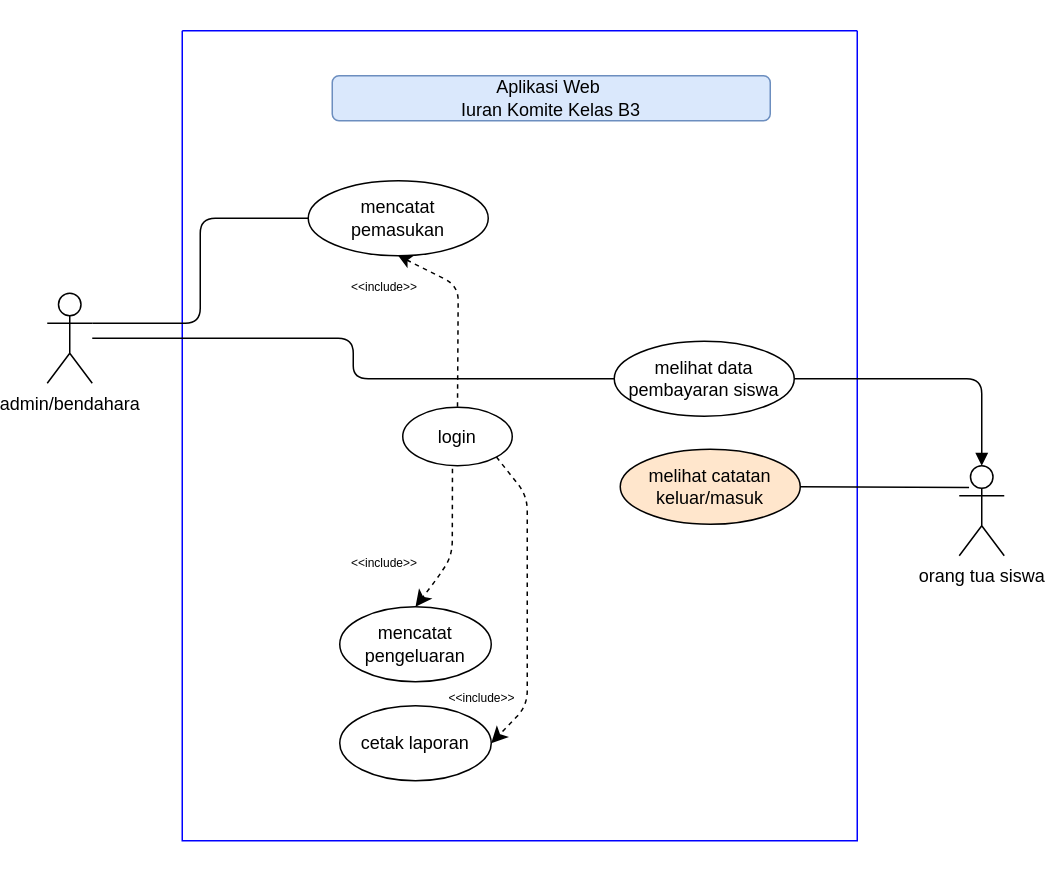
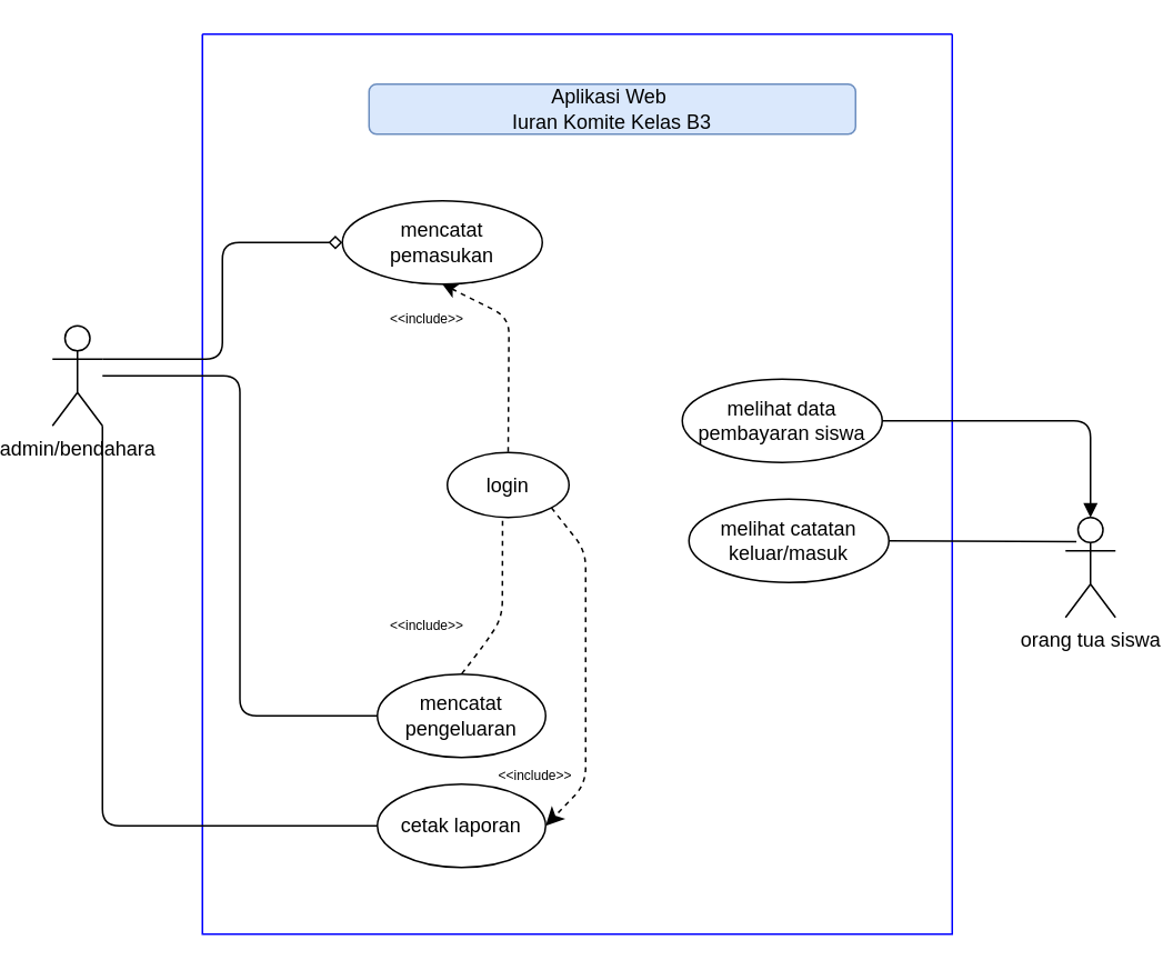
  <mxCell id="0" />
  <mxCell id="1" parent="0" />
  <mxCell id="2" value="" style="swimlane;startSize=0;fillColor=#fff2cc;strokeColor=#0000FF;" vertex="1" parent="1"><mxGeometry x="110" y="20" width="450" height="540" as="geometry"><mxRectangle x="180" y="160" width="50" height="40" as="alternateBounds" /></mxGeometry></mxCell>
  <mxCell id="3" value="Aplikasi Web&amp;nbsp;&lt;div&gt;Iuran Komite Kelas B3&lt;/div&gt;" style="text;html=1;align=center;verticalAlign=middle;whiteSpace=wrap;rounded=1;fillColor=#dae8fc;strokeColor=#6c8ebf;fillStyle=solid;gradientColor=none;perimeterSpacing=0;strokeWidth=1;spacingTop=1;spacingBottom=1;" vertex="1" parent="2"><mxGeometry x="100" y="30" width="292" height="30" as="geometry" /></mxCell>
  <mxCell id="4" style="edgeStyle=none;curved=0;rounded=1;orthogonalLoop=1;jettySize=auto;html=1;entryX=1;entryY=0.5;entryDx=0;entryDy=0;fontSize=12;startSize=8;endSize=8;dashed=1;exitX=1;exitY=1;exitDx=0;exitDy=0;" edge="1" parent="2" source="5" target="17"><mxGeometry relative="1" as="geometry"><Array as="points"><mxPoint x="230" y="310" /><mxPoint x="230" y="450" /></Array></mxGeometry></mxCell>
  <mxCell id="5" value="login" style="ellipse;whiteSpace=wrap;html=1;" vertex="1" parent="2"><mxGeometry x="147" y="251" width="73" height="39" as="geometry" /></mxCell>
  <mxCell id="6" value="mencatat&lt;div&gt;pemasukan&lt;/div&gt;" style="ellipse;whiteSpace=wrap;html=1;" vertex="1" parent="2"><mxGeometry x="84" y="100" width="120" height="50" as="geometry" /></mxCell>
  <mxCell id="7" value="" style="endArrow=none;dashed=1;html=1;rounded=1;exitX=0.5;exitY=1;exitDx=0;exitDy=0;entryX=0.5;entryY=0;entryDx=0;entryDy=0;startArrow=classic;startFill=1;curved=0;" edge="1" parent="2" source="6" target="5"><mxGeometry width="50" height="50" relative="1" as="geometry"><mxPoint x="169.36" y="198.75" as="sourcePoint" /><mxPoint x="169.64" y="102.35" as="targetPoint" /><Array as="points"><mxPoint x="184" y="170" /></Array></mxGeometry></mxCell>
  <mxCell id="8" value="&amp;lt;&amp;lt;include&amp;gt;&amp;gt;" style="text;html=1;align=center;verticalAlign=middle;whiteSpace=wrap;rounded=0;fontSize=8;" vertex="1" parent="2"><mxGeometry x="105" y="166" width="60" height="10" as="geometry" /></mxCell>
  <mxCell id="9" value="melihat data pembayaran siswa" style="ellipse;whiteSpace=wrap;html=1;" vertex="1" parent="2"><mxGeometry x="288" y="207" width="120" height="50" as="geometry" /></mxCell>
- <mxCell id="10" value="melihat catatan keluar/masuk" style="ellipse;whiteSpace=wrap;html=1;fillColor=#ffe6cc;" vertex="1" parent="2"><mxGeometry x="292" y="279" width="120" height="50" as="geometry" /></mxCell>
+ <mxCell id="10" value="melihat catatan keluar/masuk" style="ellipse;whiteSpace=wrap;html=1;" vertex="1" parent="2"><mxGeometry x="292" y="279" width="120" height="50" as="geometry" /></mxCell>
  <mxCell id="11" value="orang tua siswa" style="shape=umlActor;verticalLabelPosition=bottom;verticalAlign=top;html=1;outlineConnect=0;" vertex="1" parent="2"><mxGeometry x="518" y="290" width="30" height="60" as="geometry" /></mxCell>
  <mxCell id="12" value="" style="endArrow=block;html=1;rounded=1;entryX=0.5;entryY=0;entryDx=0;entryDy=0;entryPerimeter=0;exitX=1;exitY=0.5;exitDx=0;exitDy=0;curved=0;" edge="1" parent="2" source="9" target="11"><mxGeometry width="50" height="50" relative="1" as="geometry"><mxPoint x="310" y="412" as="sourcePoint" /><mxPoint x="360" y="362" as="targetPoint" /><Array as="points"><mxPoint x="533" y="232" /></Array></mxGeometry></mxCell>
  <mxCell id="13" value="" style="endArrow=none;html=1;rounded=1;curved=0;exitX=1;exitY=0.5;exitDx=0;exitDy=0;entryX=0.218;entryY=0.242;entryDx=0;entryDy=0;entryPerimeter=0;" edge="1" parent="2" source="10" target="11"><mxGeometry width="50" height="50" relative="1" as="geometry"><mxPoint x="440" y="292" as="sourcePoint" /><mxPoint x="510" y="304" as="targetPoint" /><Array as="points" /></mxGeometry></mxCell>
  <mxCell id="14" value="mencatat pengeluaran" style="ellipse;whiteSpace=wrap;html=1;" vertex="1" parent="2"><mxGeometry x="105" y="384" width="101" height="50" as="geometry" /></mxCell>
- <mxCell id="15" style="edgeStyle=none;curved=0;rounded=1;orthogonalLoop=1;jettySize=auto;html=1;entryX=0.5;entryY=0;entryDx=0;entryDy=0;fontSize=12;startSize=8;endSize=8;dashed=1;exitX=0.454;exitY=1.052;exitDx=0;exitDy=0;exitPerimeter=0;" edge="1" parent="2" source="5" target="14"><mxGeometry relative="1" as="geometry"><Array as="points"><mxPoint x="180" y="350" /><mxPoint x="170" y="365" /></Array></mxGeometry></mxCell>
+ <mxCell id="15" style="edgeStyle=none;curved=0;rounded=1;orthogonalLoop=1;jettySize=auto;html=1;entryX=0.5;entryY=0;entryDx=0;entryDy=0;fontSize=12;startSize=8;endSize=8;dashed=1;exitX=0.454;exitY=1.052;exitDx=0;exitDy=0;exitPerimeter=0;endArrow=none;" edge="1" parent="2" source="5" target="14"><mxGeometry relative="1" as="geometry"><Array as="points"><mxPoint x="180" y="350" /><mxPoint x="170" y="365" /></Array></mxGeometry></mxCell>
  <mxCell id="16" value="&amp;lt;&amp;lt;include&amp;gt;&amp;gt;" style="text;html=1;align=center;verticalAlign=middle;whiteSpace=wrap;rounded=0;fontSize=8;" vertex="1" parent="2"><mxGeometry x="105" y="350" width="60" height="10" as="geometry" /></mxCell>
  <mxCell id="17" value="cetak laporan" style="ellipse;whiteSpace=wrap;html=1;" vertex="1" parent="2"><mxGeometry x="105" y="450" width="101" height="50" as="geometry" /></mxCell>
  <mxCell id="18" value="&amp;lt;&amp;lt;include&amp;gt;&amp;gt;" style="text;html=1;align=center;verticalAlign=middle;whiteSpace=wrap;rounded=0;fontSize=8;" vertex="1" parent="2"><mxGeometry x="170" y="440" width="60" height="10" as="geometry" /></mxCell>
- <mxCell id="19" style="edgeStyle=orthogonalEdgeStyle;rounded=1;orthogonalLoop=1;jettySize=auto;html=1;exitX=1;exitY=0.333;exitDx=0;exitDy=0;exitPerimeter=0;entryX=0;entryY=0.5;entryDx=0;entryDy=0;endArrow=none;endFill=0;curved=0;" edge="1" parent="2" source="22" target="6"><mxGeometry relative="1" as="geometry" /></mxCell>
- <mxCell id="20" style="edgeStyle=orthogonalEdgeStyle;rounded=1;orthogonalLoop=1;jettySize=auto;html=1;curved=0;endArrow=none;endFill=0;" edge="1" parent="2" source="22" target="9"><mxGeometry relative="1" as="geometry" /></mxCell>
+ <mxCell id="19" style="edgeStyle=orthogonalEdgeStyle;rounded=1;orthogonalLoop=1;jettySize=auto;html=1;exitX=1;exitY=0.333;exitDx=0;exitDy=0;exitPerimeter=0;entryX=0;entryY=0.5;entryDx=0;entryDy=0;endArrow=diamond;endFill=0;curved=0;" edge="1" parent="2" source="22" target="6"><mxGeometry relative="1" as="geometry" /></mxCell>
+ <mxCell id="20" style="edgeStyle=orthogonalEdgeStyle;rounded=1;orthogonalLoop=1;jettySize=auto;html=1;entryX=0;entryY=0.5;entryDx=0;entryDy=0;curved=0;endArrow=none;endFill=0;" edge="1" parent="2" source="22" target="14"><mxGeometry relative="1" as="geometry" /></mxCell>
+ <mxCell id="21" style="edgeStyle=orthogonalEdgeStyle;rounded=1;orthogonalLoop=1;jettySize=auto;html=1;exitX=1;exitY=1;exitDx=0;exitDy=0;exitPerimeter=0;entryX=0;entryY=0.5;entryDx=0;entryDy=0;curved=0;endArrow=none;endFill=0;" edge="1" parent="2" source="22" target="17"><mxGeometry relative="1" as="geometry" /></mxCell>
  <mxCell id="22" value="admin/bendahara" style="shape=umlActor;verticalLabelPosition=bottom;verticalAlign=top;html=1;outlineConnect=0;" vertex="1" parent="2"><mxGeometry x="-90" y="175" width="30" height="60" as="geometry" /></mxCell>
